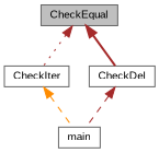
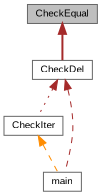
  digraph {
    fontname="Liberation Sans"
    rankdir=TB
    node [color=gray40 fillcolor=white fontname="Liberation Sans" fontsize=10 shape=record style=filled]
    edge [color=brown dir=back fontname="Liberation Sans" fontsize=10 labelfontname=Helvetica labelfontsize=10 style=dashed]
    n1 [fillcolor=grey75 fontcolor=black height=0.2 label=CheckEqual width=0.4]
    n2 [height=0.2 label=CheckIter width=0.4]
    n3 [height=0.2 label=CheckDel width=0.4]
    n4 [height=0.2 label=main width=0.4]
-   n1 -> n2 [style=dotted]
+   n3 -> n2 [style=dotted]
    n1 -> n3 [style=bold]
    n2 -> n4 [color=darkorange]
    n3 -> n4
  }
